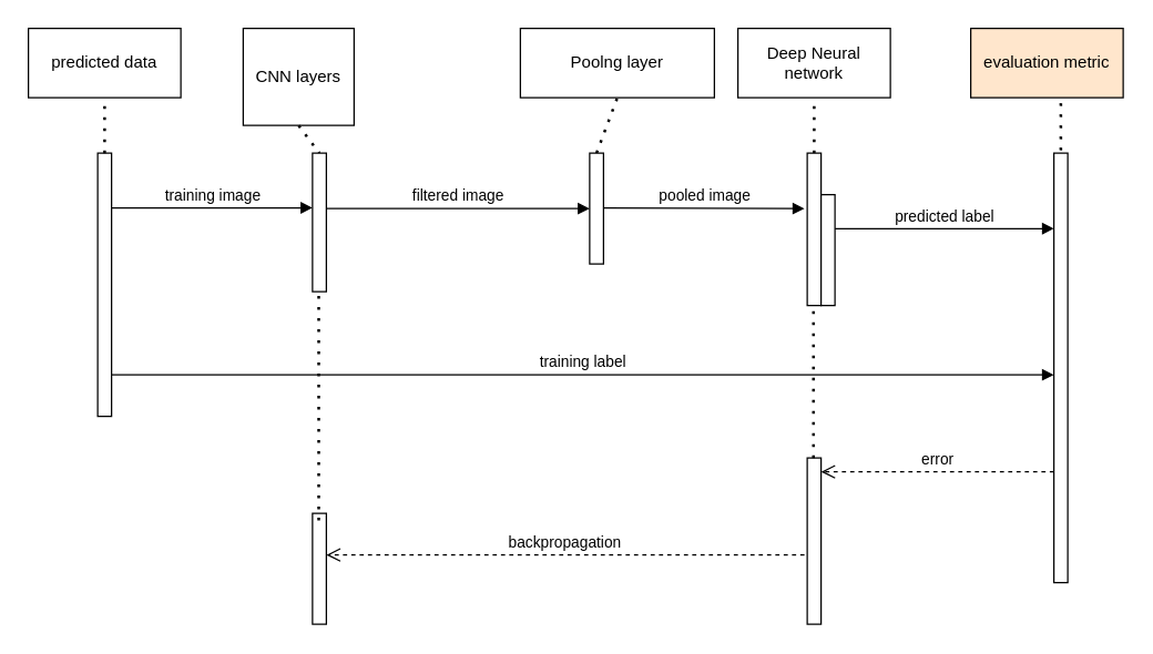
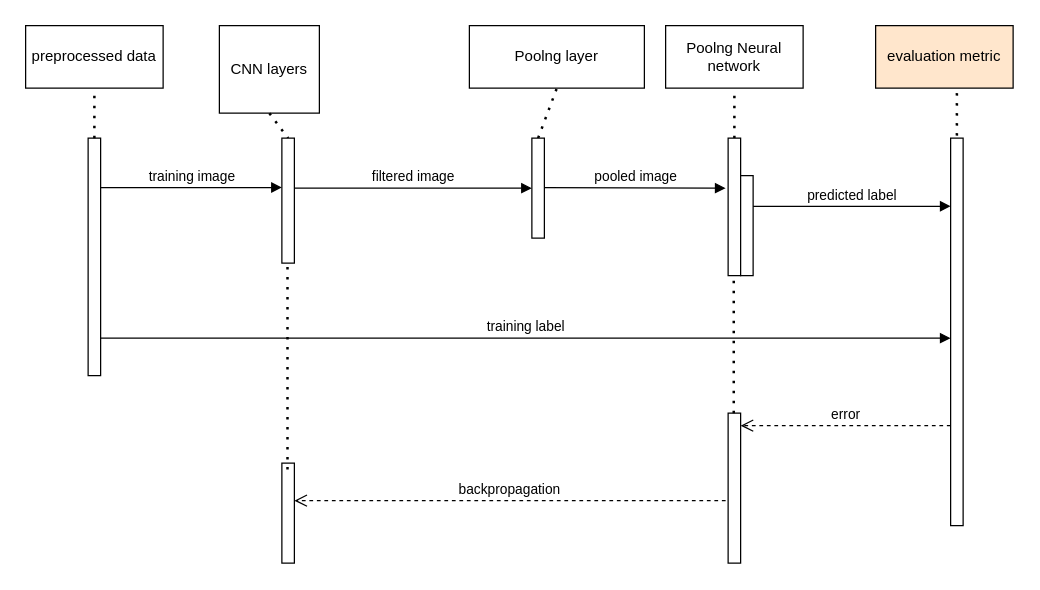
  <mxCell id="0" />
  <mxCell id="1" parent="0" />
- <mxCell id="2" value="predicted data" style="html=1;whiteSpace=wrap;" vertex="1" parent="1"><mxGeometry x="20" y="20" width="110" height="50" as="geometry" /></mxCell>
+ <mxCell id="2" value="preprocessed data" style="html=1;whiteSpace=wrap;" vertex="1" parent="1"><mxGeometry x="20" y="20" width="110" height="50" as="geometry" /></mxCell>
  <mxCell id="3" value="CNN layers" style="html=1;whiteSpace=wrap;" vertex="1" parent="1"><mxGeometry x="175" y="20" width="80" height="70" as="geometry" /></mxCell>
  <mxCell id="4" value="Poolng layer" style="html=1;whiteSpace=wrap;" vertex="1" parent="1"><mxGeometry x="375" y="20" width="140" height="50" as="geometry" /></mxCell>
- <mxCell id="5" value="Deep Neural network" style="html=1;whiteSpace=wrap;" vertex="1" parent="1"><mxGeometry x="532" y="20" width="110" height="50" as="geometry" /></mxCell>
+ <mxCell id="5" value="Poolng Neural network" style="html=1;whiteSpace=wrap;" vertex="1" parent="1"><mxGeometry x="532" y="20" width="110" height="50" as="geometry" /></mxCell>
  <mxCell id="6" value="" style="endArrow=none;dashed=1;html=1;dashPattern=1 3;strokeWidth=2;rounded=0;entryX=0.5;entryY=1;entryDx=0;entryDy=0;exitX=0.5;exitY=1;exitDx=0;exitDy=0;" edge="1" parent="1" source="3" target="3"><mxGeometry width="50" height="50" relative="1" as="geometry"><mxPoint x="40" y="120" as="sourcePoint" /><mxPoint x="40" y="80" as="targetPoint" /><Array as="points"><mxPoint x="230" y="110" /></Array></mxGeometry></mxCell>
  <mxCell id="7" value="" style="endArrow=none;dashed=1;html=1;dashPattern=1 3;strokeWidth=2;rounded=0;entryX=0.5;entryY=1;entryDx=0;entryDy=0;" edge="1" parent="1" target="4"><mxGeometry width="50" height="50" relative="1" as="geometry"><mxPoint x="430" y="110" as="sourcePoint" /><mxPoint x="455" y="190" as="targetPoint" /></mxGeometry></mxCell>
  <mxCell id="8" value="" style="endArrow=none;dashed=1;html=1;dashPattern=1 3;strokeWidth=2;rounded=0;entryX=0.5;entryY=1;entryDx=0;entryDy=0;" edge="1" parent="1" target="5"><mxGeometry width="50" height="50" relative="1" as="geometry"><mxPoint x="587" y="110" as="sourcePoint" /><mxPoint x="452" y="190" as="targetPoint" /></mxGeometry></mxCell>
  <mxCell id="9" value="" style="html=1;points=[[0,0,0,0,5],[0,1,0,0,-5],[1,0,0,0,5],[1,1,0,0,-5]];perimeter=orthogonalPerimeter;outlineConnect=0;targetShapes=umlLifeline;portConstraint=eastwest;newEdgeStyle={&quot;curved&quot;:0,&quot;rounded&quot;:0};" vertex="1" parent="1"><mxGeometry x="70" y="110" width="10" height="190" as="geometry" /></mxCell>
  <mxCell id="10" value="" style="html=1;points=[[0,0,0,0,5],[0,1,0,0,-5],[1,0,0,0,5],[1,1,0,0,-5]];perimeter=orthogonalPerimeter;outlineConnect=0;targetShapes=umlLifeline;portConstraint=eastwest;newEdgeStyle={&quot;curved&quot;:0,&quot;rounded&quot;:0};" vertex="1" parent="1"><mxGeometry x="225" y="110" width="10" height="100" as="geometry" /></mxCell>
  <mxCell id="11" value="" style="html=1;points=[[0,0,0,0,5],[0,1,0,0,-5],[1,0,0,0,5],[1,1,0,0,-5]];perimeter=orthogonalPerimeter;outlineConnect=0;targetShapes=umlLifeline;portConstraint=eastwest;newEdgeStyle={&quot;curved&quot;:0,&quot;rounded&quot;:0};" vertex="1" parent="1"><mxGeometry x="425" y="110" width="10" height="80" as="geometry" /></mxCell>
  <mxCell id="12" value="filtered image" style="html=1;verticalAlign=bottom;endArrow=block;curved=0;rounded=0;" edge="1" parent="1" source="10" target="11"><mxGeometry width="80" relative="1" as="geometry"><mxPoint x="245" y="150" as="sourcePoint" /><mxPoint x="325" y="150" as="targetPoint" /><Array as="points"><mxPoint x="265" y="150" /></Array></mxGeometry></mxCell>
  <mxCell id="13" value="" style="endArrow=none;dashed=1;html=1;dashPattern=1 3;strokeWidth=2;rounded=0;entryX=0.5;entryY=1;entryDx=0;entryDy=0;" edge="1" parent="1" source="9" target="2"><mxGeometry width="50" height="50" relative="1" as="geometry"><mxPoint x="30" y="120" as="sourcePoint" /><mxPoint x="70" y="70" as="targetPoint" /><Array as="points" /></mxGeometry></mxCell>
  <mxCell id="14" value="" style="html=1;points=[[0,0,0,0,5],[0,1,0,0,-5],[1,0,0,0,5],[1,1,0,0,-5]];perimeter=orthogonalPerimeter;outlineConnect=0;targetShapes=umlLifeline;portConstraint=eastwest;newEdgeStyle={&quot;curved&quot;:0,&quot;rounded&quot;:0};" vertex="1" parent="1"><mxGeometry x="582" y="110" width="10" height="110" as="geometry" /></mxCell>
  <mxCell id="15" value="" style="html=1;points=[[0,0,0,0,5],[0,1,0,0,-5],[1,0,0,0,5],[1,1,0,0,-5]];perimeter=orthogonalPerimeter;outlineConnect=0;targetShapes=umlLifeline;portConstraint=eastwest;newEdgeStyle={&quot;curved&quot;:0,&quot;rounded&quot;:0};" vertex="1" parent="1"><mxGeometry x="592" y="140" width="10" height="80" as="geometry" /></mxCell>
  <mxCell id="16" value="evaluation metric" style="html=1;whiteSpace=wrap;fillColor=#ffe6cc;" vertex="1" parent="1"><mxGeometry x="700" y="20" width="110" height="50" as="geometry" /></mxCell>
  <mxCell id="17" value="" style="endArrow=none;dashed=1;html=1;dashPattern=1 3;strokeWidth=2;rounded=0;entryX=0.591;entryY=0.98;entryDx=0;entryDy=0;entryPerimeter=0;" edge="1" parent="1" target="16"><mxGeometry width="50" height="50" relative="1" as="geometry"><mxPoint x="765" y="260" as="sourcePoint" /><mxPoint x="754.5" y="70" as="targetPoint" /></mxGeometry></mxCell>
  <mxCell id="18" value="" style="html=1;points=[[0,0,0,0,5],[0,1,0,0,-5],[1,0,0,0,5],[1,1,0,0,-5]];perimeter=orthogonalPerimeter;outlineConnect=0;targetShapes=umlLifeline;portConstraint=eastwest;newEdgeStyle={&quot;curved&quot;:0,&quot;rounded&quot;:0};" vertex="1" parent="1"><mxGeometry x="760" y="110" width="10" height="310" as="geometry" /></mxCell>
  <mxCell id="19" value="error" style="html=1;verticalAlign=bottom;endArrow=open;dashed=1;endSize=8;curved=0;rounded=0;" edge="1" parent="1" source="18" target="20"><mxGeometry relative="1" as="geometry"><mxPoint x="750" y="250" as="sourcePoint" /><mxPoint x="600" y="270" as="targetPoint" /><Array as="points"><mxPoint x="710" y="340" /></Array></mxGeometry></mxCell>
  <mxCell id="20" value="" style="html=1;points=[[0,0,0,0,5],[0,1,0,0,-5],[1,0,0,0,5],[1,1,0,0,-5]];perimeter=orthogonalPerimeter;outlineConnect=0;targetShapes=umlLifeline;portConstraint=eastwest;newEdgeStyle={&quot;curved&quot;:0,&quot;rounded&quot;:0};" vertex="1" parent="1"><mxGeometry x="582" y="330" width="10" height="120" as="geometry" /></mxCell>
  <mxCell id="21" value="backpropagation" style="html=1;verticalAlign=bottom;endArrow=open;dashed=1;endSize=8;curved=0;rounded=0;" edge="1" parent="1" target="23"><mxGeometry relative="1" as="geometry"><mxPoint x="580" y="400" as="sourcePoint" /><mxPoint x="250" y="400" as="targetPoint" /></mxGeometry></mxCell>
  <mxCell id="22" value="pooled image" style="html=1;verticalAlign=bottom;endArrow=block;curved=0;rounded=0;" edge="1" parent="1"><mxGeometry width="80" relative="1" as="geometry"><mxPoint x="435" y="149.5" as="sourcePoint" /><mxPoint x="580" y="150" as="targetPoint" /></mxGeometry></mxCell>
  <mxCell id="23" value="" style="html=1;points=[[0,0,0,0,5],[0,1,0,0,-5],[1,0,0,0,5],[1,1,0,0,-5]];perimeter=orthogonalPerimeter;outlineConnect=0;targetShapes=umlLifeline;portConstraint=eastwest;newEdgeStyle={&quot;curved&quot;:0,&quot;rounded&quot;:0};" vertex="1" parent="1"><mxGeometry x="225" y="370" width="10" height="80" as="geometry" /></mxCell>
  <mxCell id="24" value="training image" style="html=1;verticalAlign=bottom;endArrow=block;curved=0;rounded=0;" edge="1" parent="1" target="10"><mxGeometry width="80" relative="1" as="geometry"><mxPoint x="80" y="149.5" as="sourcePoint" /><mxPoint x="160" y="149.5" as="targetPoint" /></mxGeometry></mxCell>
  <mxCell id="25" value="training label" style="html=1;verticalAlign=bottom;endArrow=block;curved=0;rounded=0;" edge="1" parent="1"><mxGeometry width="80" relative="1" as="geometry"><mxPoint x="80" y="270" as="sourcePoint" /><mxPoint x="760" y="270" as="targetPoint" /></mxGeometry></mxCell>
  <mxCell id="26" value="" style="endArrow=none;dashed=1;html=1;dashPattern=1 3;strokeWidth=2;rounded=0;" edge="1" parent="1" source="20"><mxGeometry width="50" height="50" relative="1" as="geometry"><mxPoint x="586.5" y="320" as="sourcePoint" /><mxPoint x="586.5" y="220" as="targetPoint" /></mxGeometry></mxCell>
  <mxCell id="27" value="" style="endArrow=none;dashed=1;html=1;dashPattern=1 3;strokeWidth=2;rounded=0;entryX=0;entryY=1;entryDx=0;entryDy=-5;entryPerimeter=0;" edge="1" parent="1"><mxGeometry width="50" height="50" relative="1" as="geometry"><mxPoint x="229.5" y="375" as="sourcePoint" /><mxPoint x="229.5" y="210" as="targetPoint" /></mxGeometry></mxCell>
  <mxCell id="28" value="predicted label" style="html=1;verticalAlign=bottom;endArrow=block;curved=0;rounded=0;" edge="1" parent="1" target="18"><mxGeometry width="80" relative="1" as="geometry"><mxPoint x="602" y="164.5" as="sourcePoint" /><mxPoint x="682" y="164.5" as="targetPoint" /></mxGeometry></mxCell>
